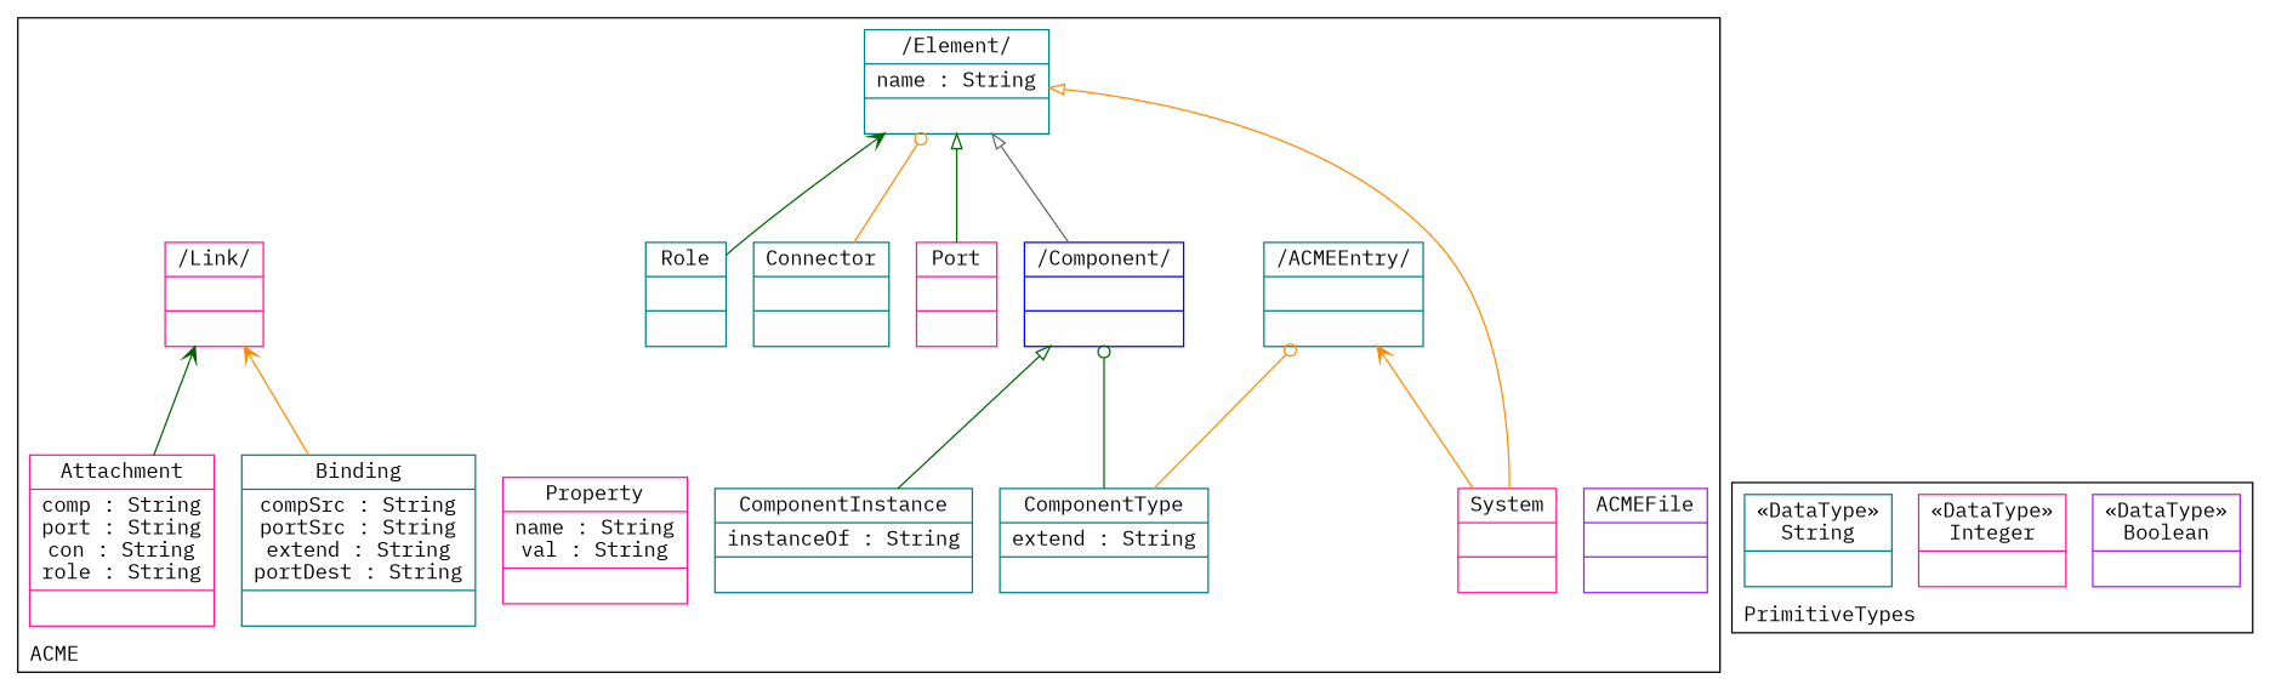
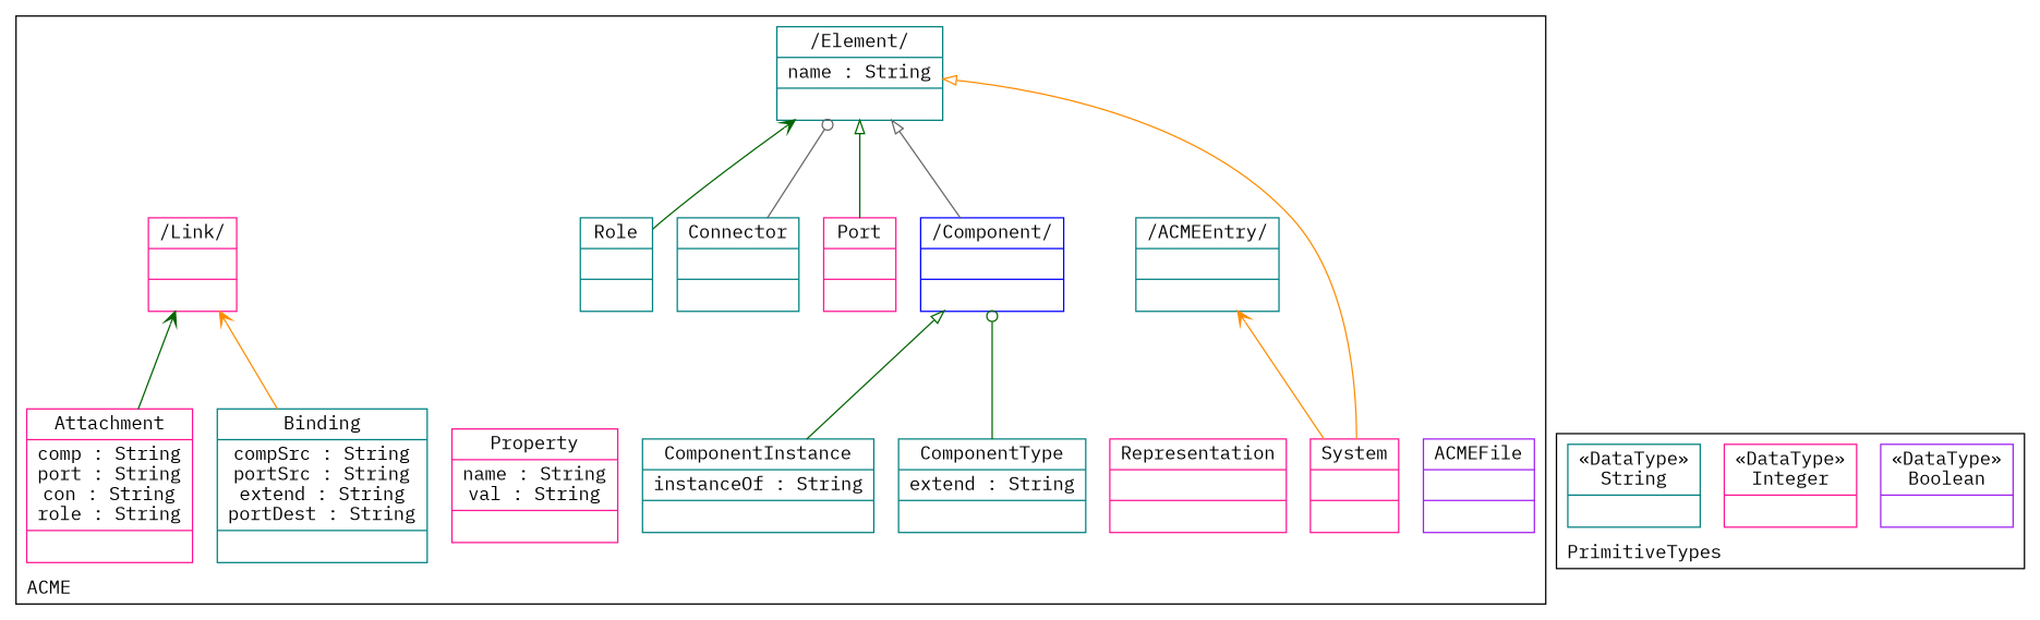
  digraph {
    compound=true
    fontname="IBM Plex Mono"
    labeljust=l
    labelloc=t
    nodeSep=0.75
    rankdir=BT
    node [color=teal fontname="IBM Plex Mono" shape=record]
    edge [arrowhead=vee color=darkgreen constraint=true fontname="IBM Plex Mono" group=Element minlen=2]
    n1 [color=purple label="{ACMEFile| | }"]
    n2 [label="{/ACMEEntry/| | }"]
    n3 [label="{/Element/|name : String| }"]
    n4 [color=deeppink label="{System| | }"]
+   n5 [color=deeppink label="{Representation| | }"]
    n6 [color=blue label="{/Component/| | }"]
    n7 [label="{ComponentInstance|instanceOf : String| }"]
    n8 [label="{ComponentType|extend : String| }"]
    n9 [color=deeppink label="{Port| | }"]
    n10 [label="{Connector| | }"]
    n11 [label="{Role| | }"]
    n12 [color=deeppink label="{Property|name : String\nval : String| }"]
    n13 [color=deeppink label="{/Link/| | }"]
    n14 [color=deeppink label="{Attachment|comp : String\nport : String\ncon : String\nrole : String| }"]
    n15 [label="{Binding|compSrc : String\nportSrc : String\nextend : String\nportDest : String| }"]
    n16 [color=purple label="{&#171;DataType&#187;\nBoolean|}"]
    n17 [color=deeppink label="{&#171;DataType&#187;\nInteger|}"]
    n18 [label="{&#171;DataType&#187;\nString|}"]
    subgraph cluster_1 {
      color=black
      label=ACME
      n1
      n2
      n3
      n4
+     n5
      n6
      n7
      n8
      n9
      n10
      n11
      n12
      n13
      n14
      n15
    }
    subgraph cluster_2 {
      color=black
      label=PrimitiveTypes
      n16
      n17
      n18
    }
    n4 -> n2 [color=darkorange group=ACMEEntry]
    n4 -> n3 [arrowhead=onormal color=darkorange]
    n6 -> n3 [arrowhead=onormal color=gray40]
    n7 -> n6 [arrowhead=onormal group=Component]
-   n8 -> n2 [arrowhead=odot color=darkorange group=ACMEEntry]
    n8 -> n6 [arrowhead=odot group=Component]
    n9 -> n3 [arrowhead=onormal]
-   n10 -> n3 [arrowhead=odot color=darkorange]
+   n10 -> n3 [arrowhead=odot color=gray40]
    n11 -> n3
    n14 -> n13 [group=Link]
    n15 -> n13 [color=darkorange group=Link]
  }
